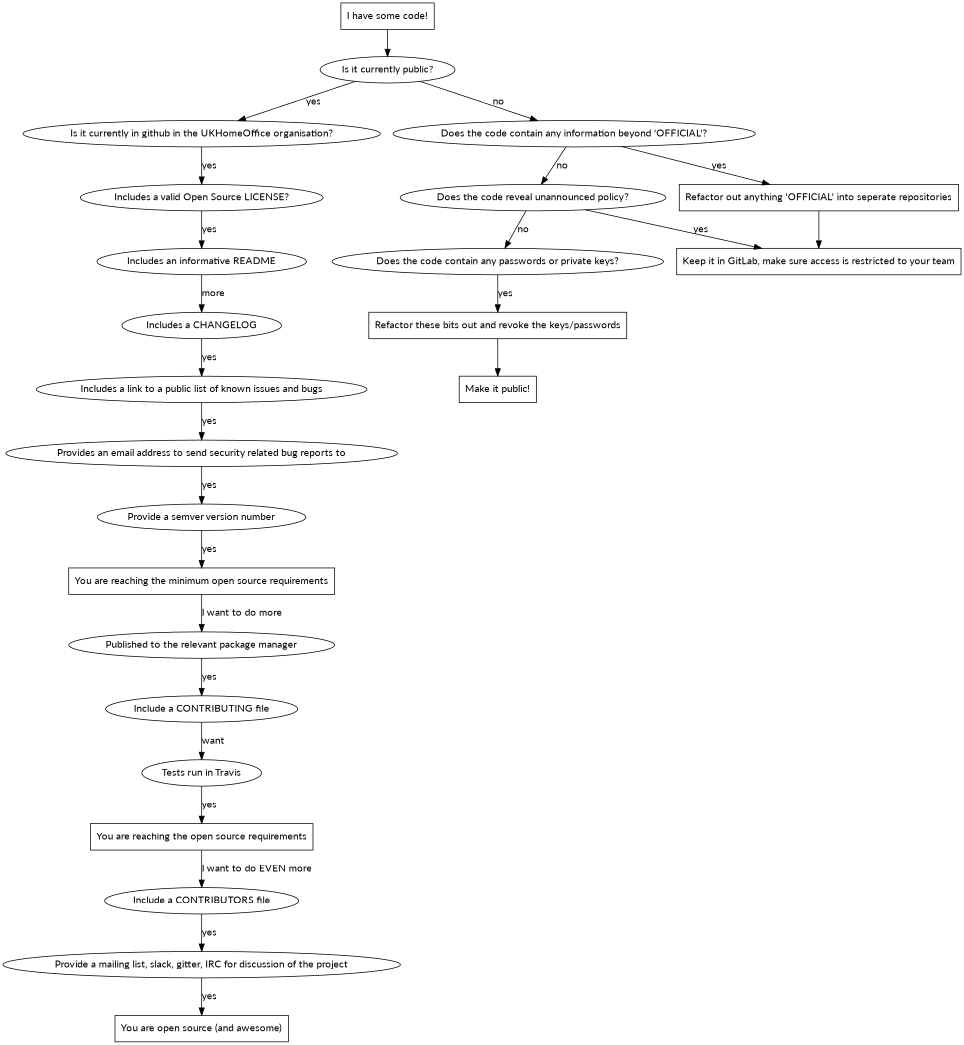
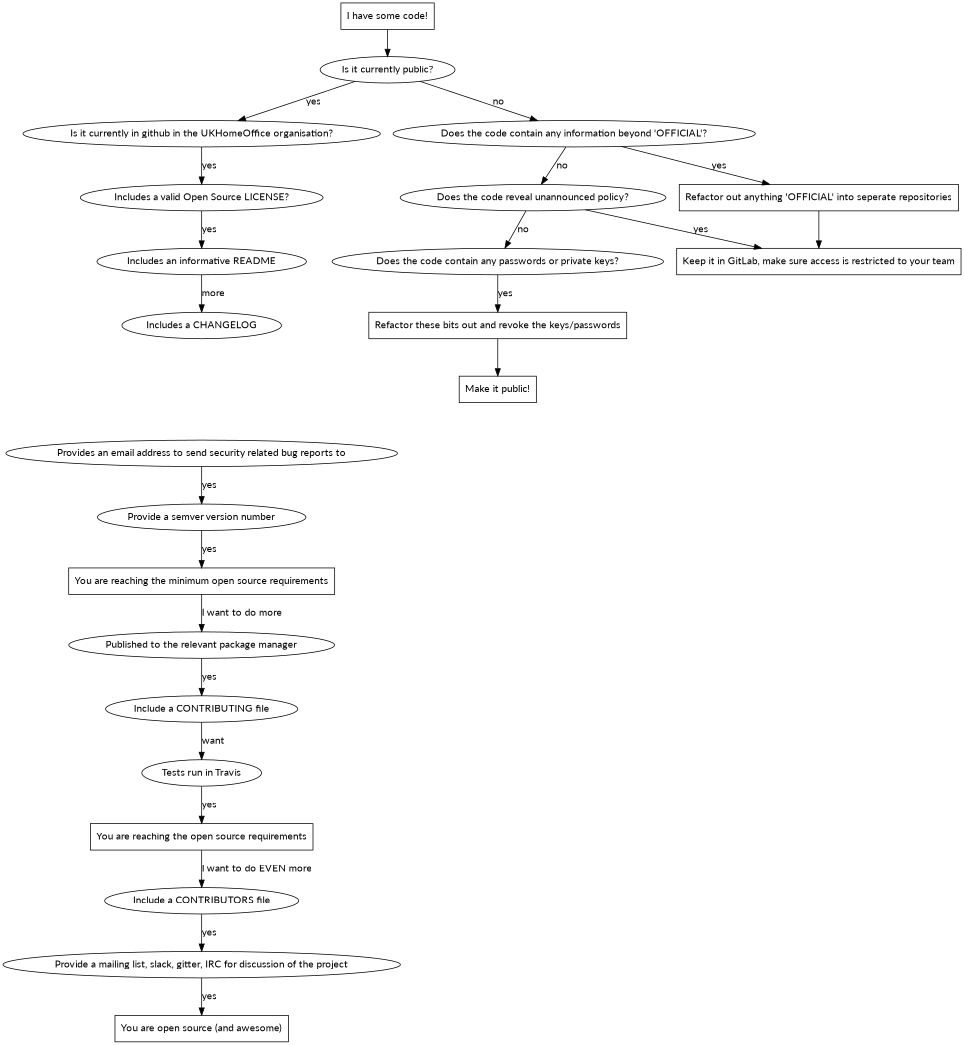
  digraph {
    fontname=Lato
    node [fontname=Lato]
    edge [fontname=Lato]
    n1 [label="I have some code!" shape=box]
    n2 [label="Is it currently public?"]
    n3 [label="Is it currently in github in the UKHomeOffice organisation?"]
    n4 [label="Does the code contain any information beyond 'OFFICIAL'?"]
    n5 [label="Includes a valid Open Source LICENSE?"]
    n6 [label="Does the code reveal unannounced policy?"]
    n7 [label="Refactor out anything 'OFFICIAL' into seperate repositories" shape=box]
    n8 [label="Includes an informative README"]
    n9 [label="Includes a CHANGELOG"]
-   n10 [label="Includes a link to a public list of known issues and bugs"]
    n11 [label="Provides an email address to send security related bug reports to"]
    n12 [label="Provide a semver version number"]
    n13 [label="You are reaching the minimum open source requirements" shape=box]
    n14 [label="Published to the relevant package manager"]
    n15 [label="Include a CONTRIBUTING file"]
    n16 [label="Tests run in Travis"]
    n17 [label="You are reaching the open source requirements" shape=box]
    n18 [label="Include a CONTRIBUTORS file"]
    n19 [label="Provide a mailing list, slack, gitter, IRC for discussion of the project"]
    n20 [label="You are open source (and awesome)" shape=box]
    n21 [label="Does the code contain any passwords or private keys?"]
    n22 [label="Keep it in GitLab, make sure access is restricted to your team" shape=box]
    n23 [label="Refactor these bits out and revoke the keys/passwords" shape=box]
    n24 [label="Make it public!" shape=box]
    n1 -> n2
    n2 -> n3 [label=yes]
    n2 -> n4 [label=no]
    n3 -> n5 [label=yes]
    n4 -> n6 [label=no]
    n4 -> n7 [label=yes]
    n5 -> n8 [label=yes]
    n6 -> n21 [label=no]
    n6 -> n22 [label=yes]
    n7 -> n22
    n8 -> n9 [label=more]
-   n9 -> n10 [label=yes]
-   n10 -> n11 [label=yes]
    n11 -> n12 [label=yes]
    n12 -> n13 [label=yes]
    n13 -> n14 [label="I want to do more"]
    n14 -> n15 [label=yes]
    n15 -> n16 [label=want]
    n16 -> n17 [label=yes]
    n17 -> n18 [label="I want to do EVEN more"]
    n18 -> n19 [label=yes]
    n19 -> n20 [label=yes]
    n21 -> n23 [label=yes]
    n23 -> n24
  }
